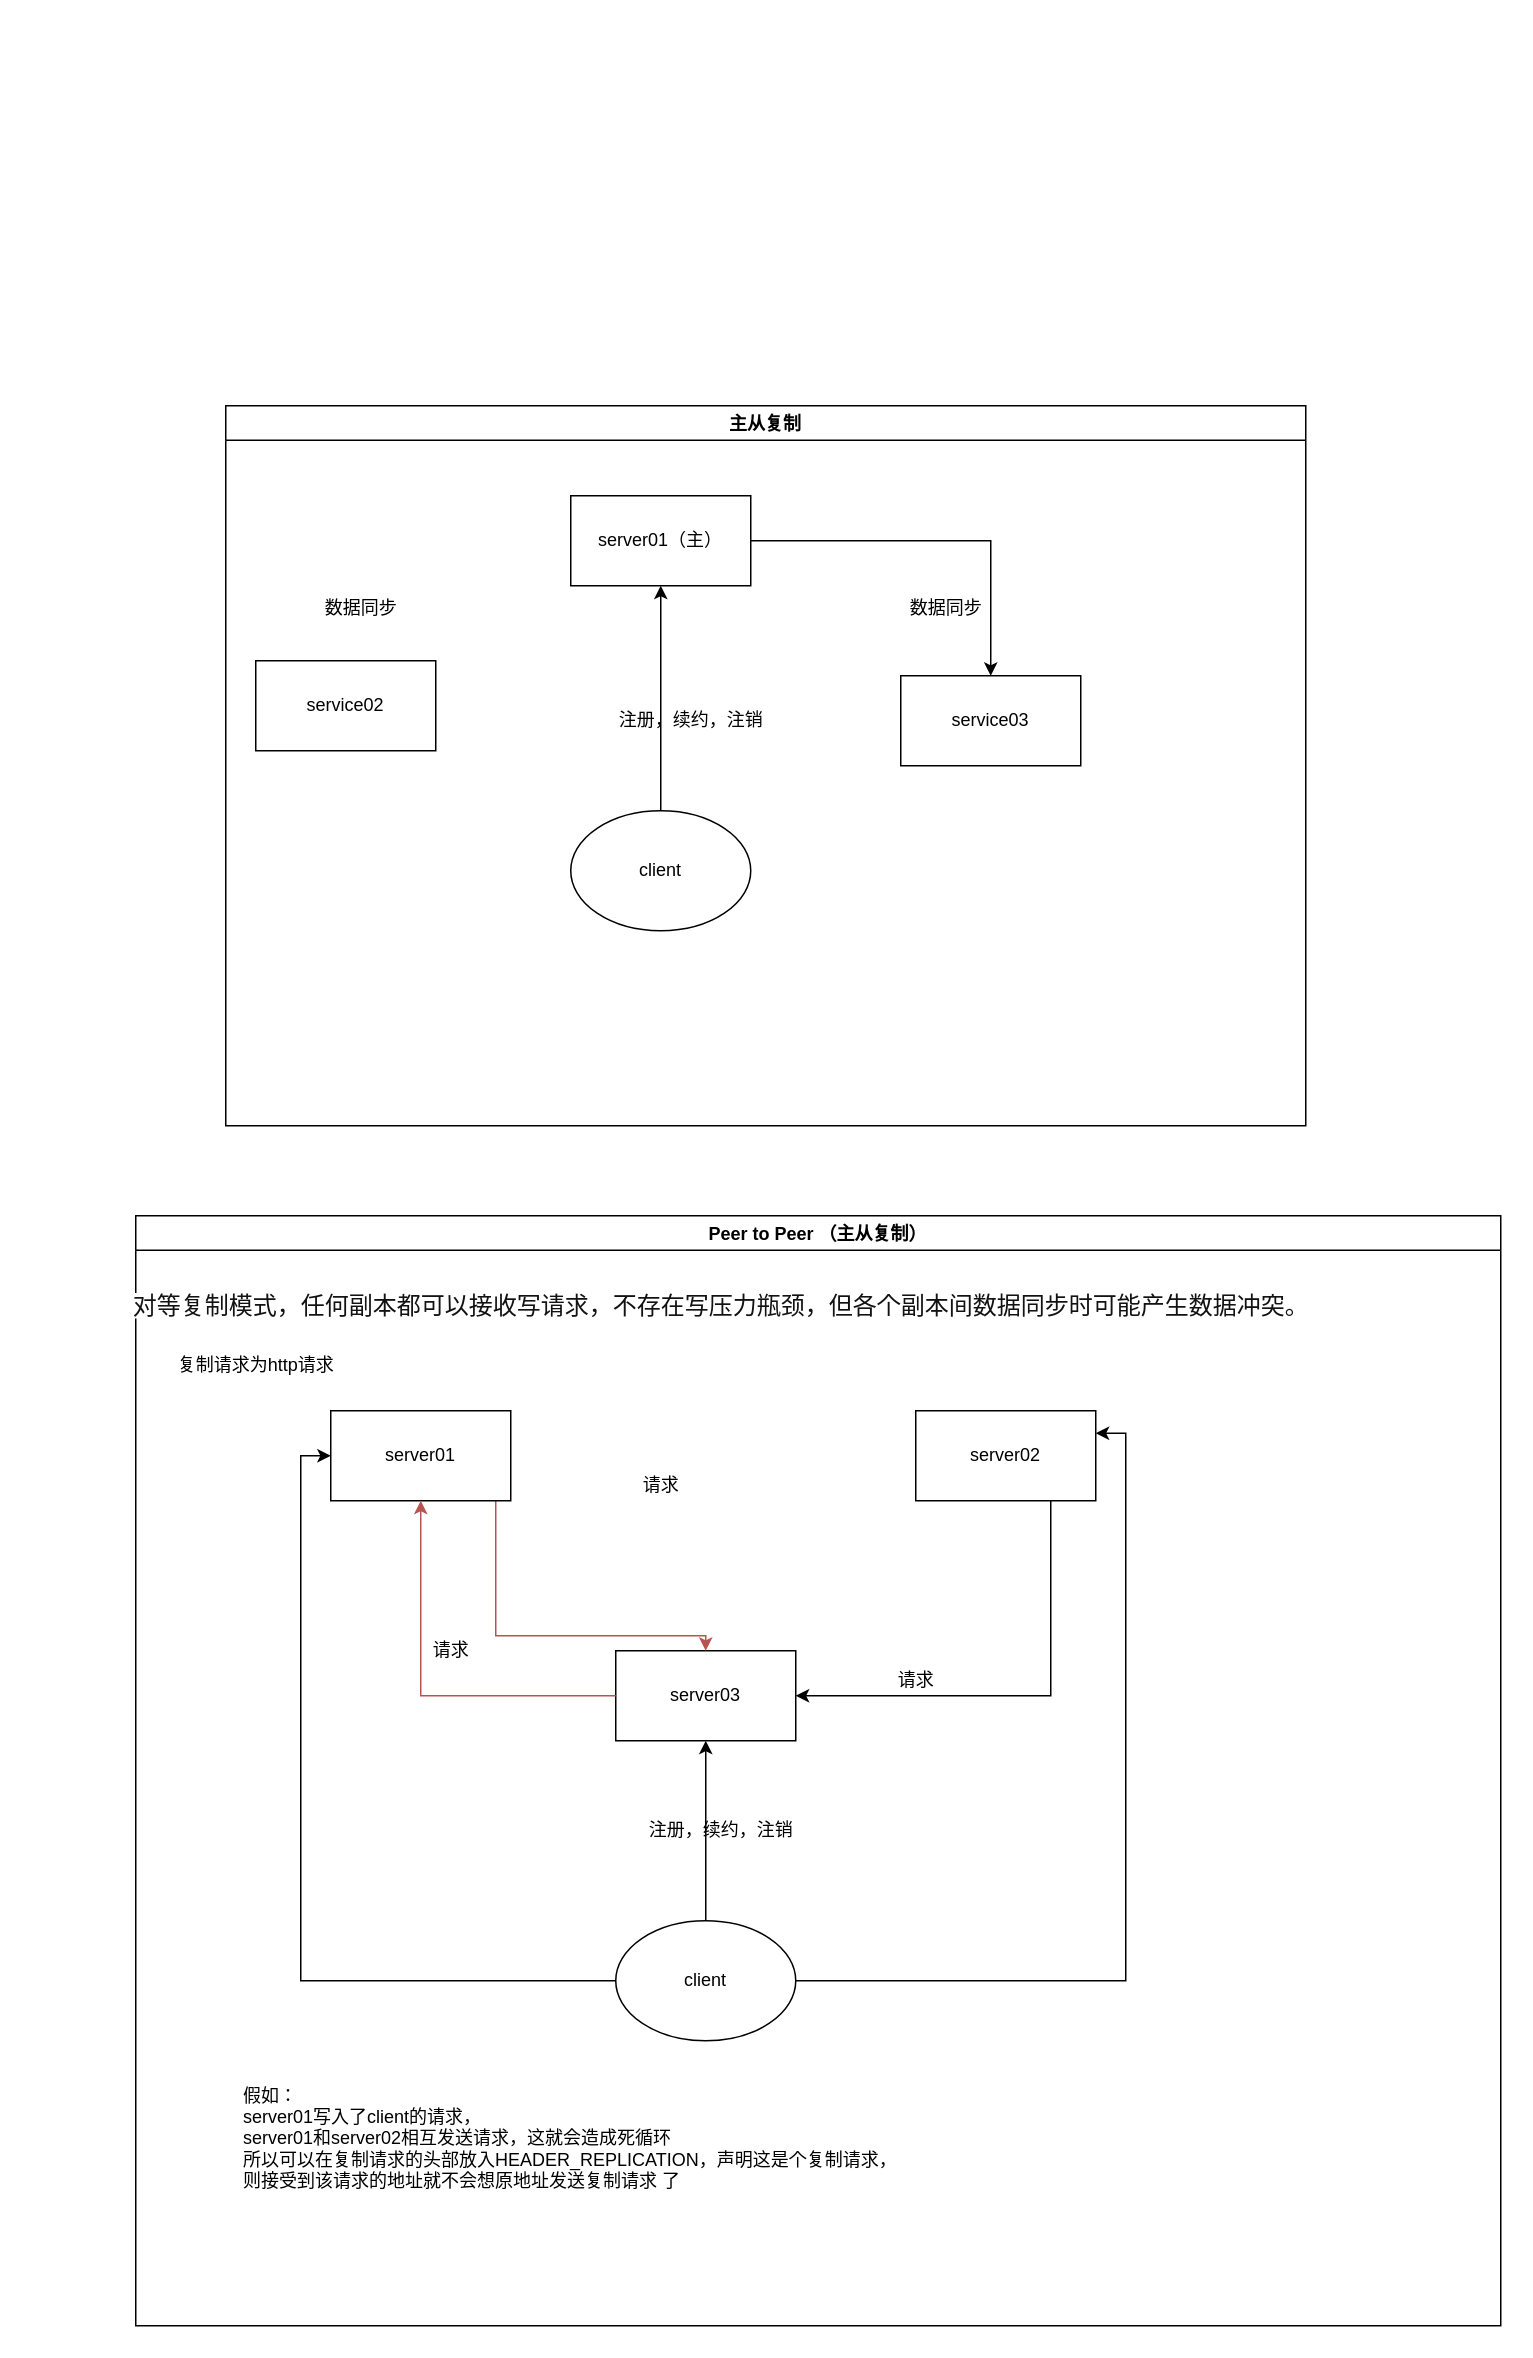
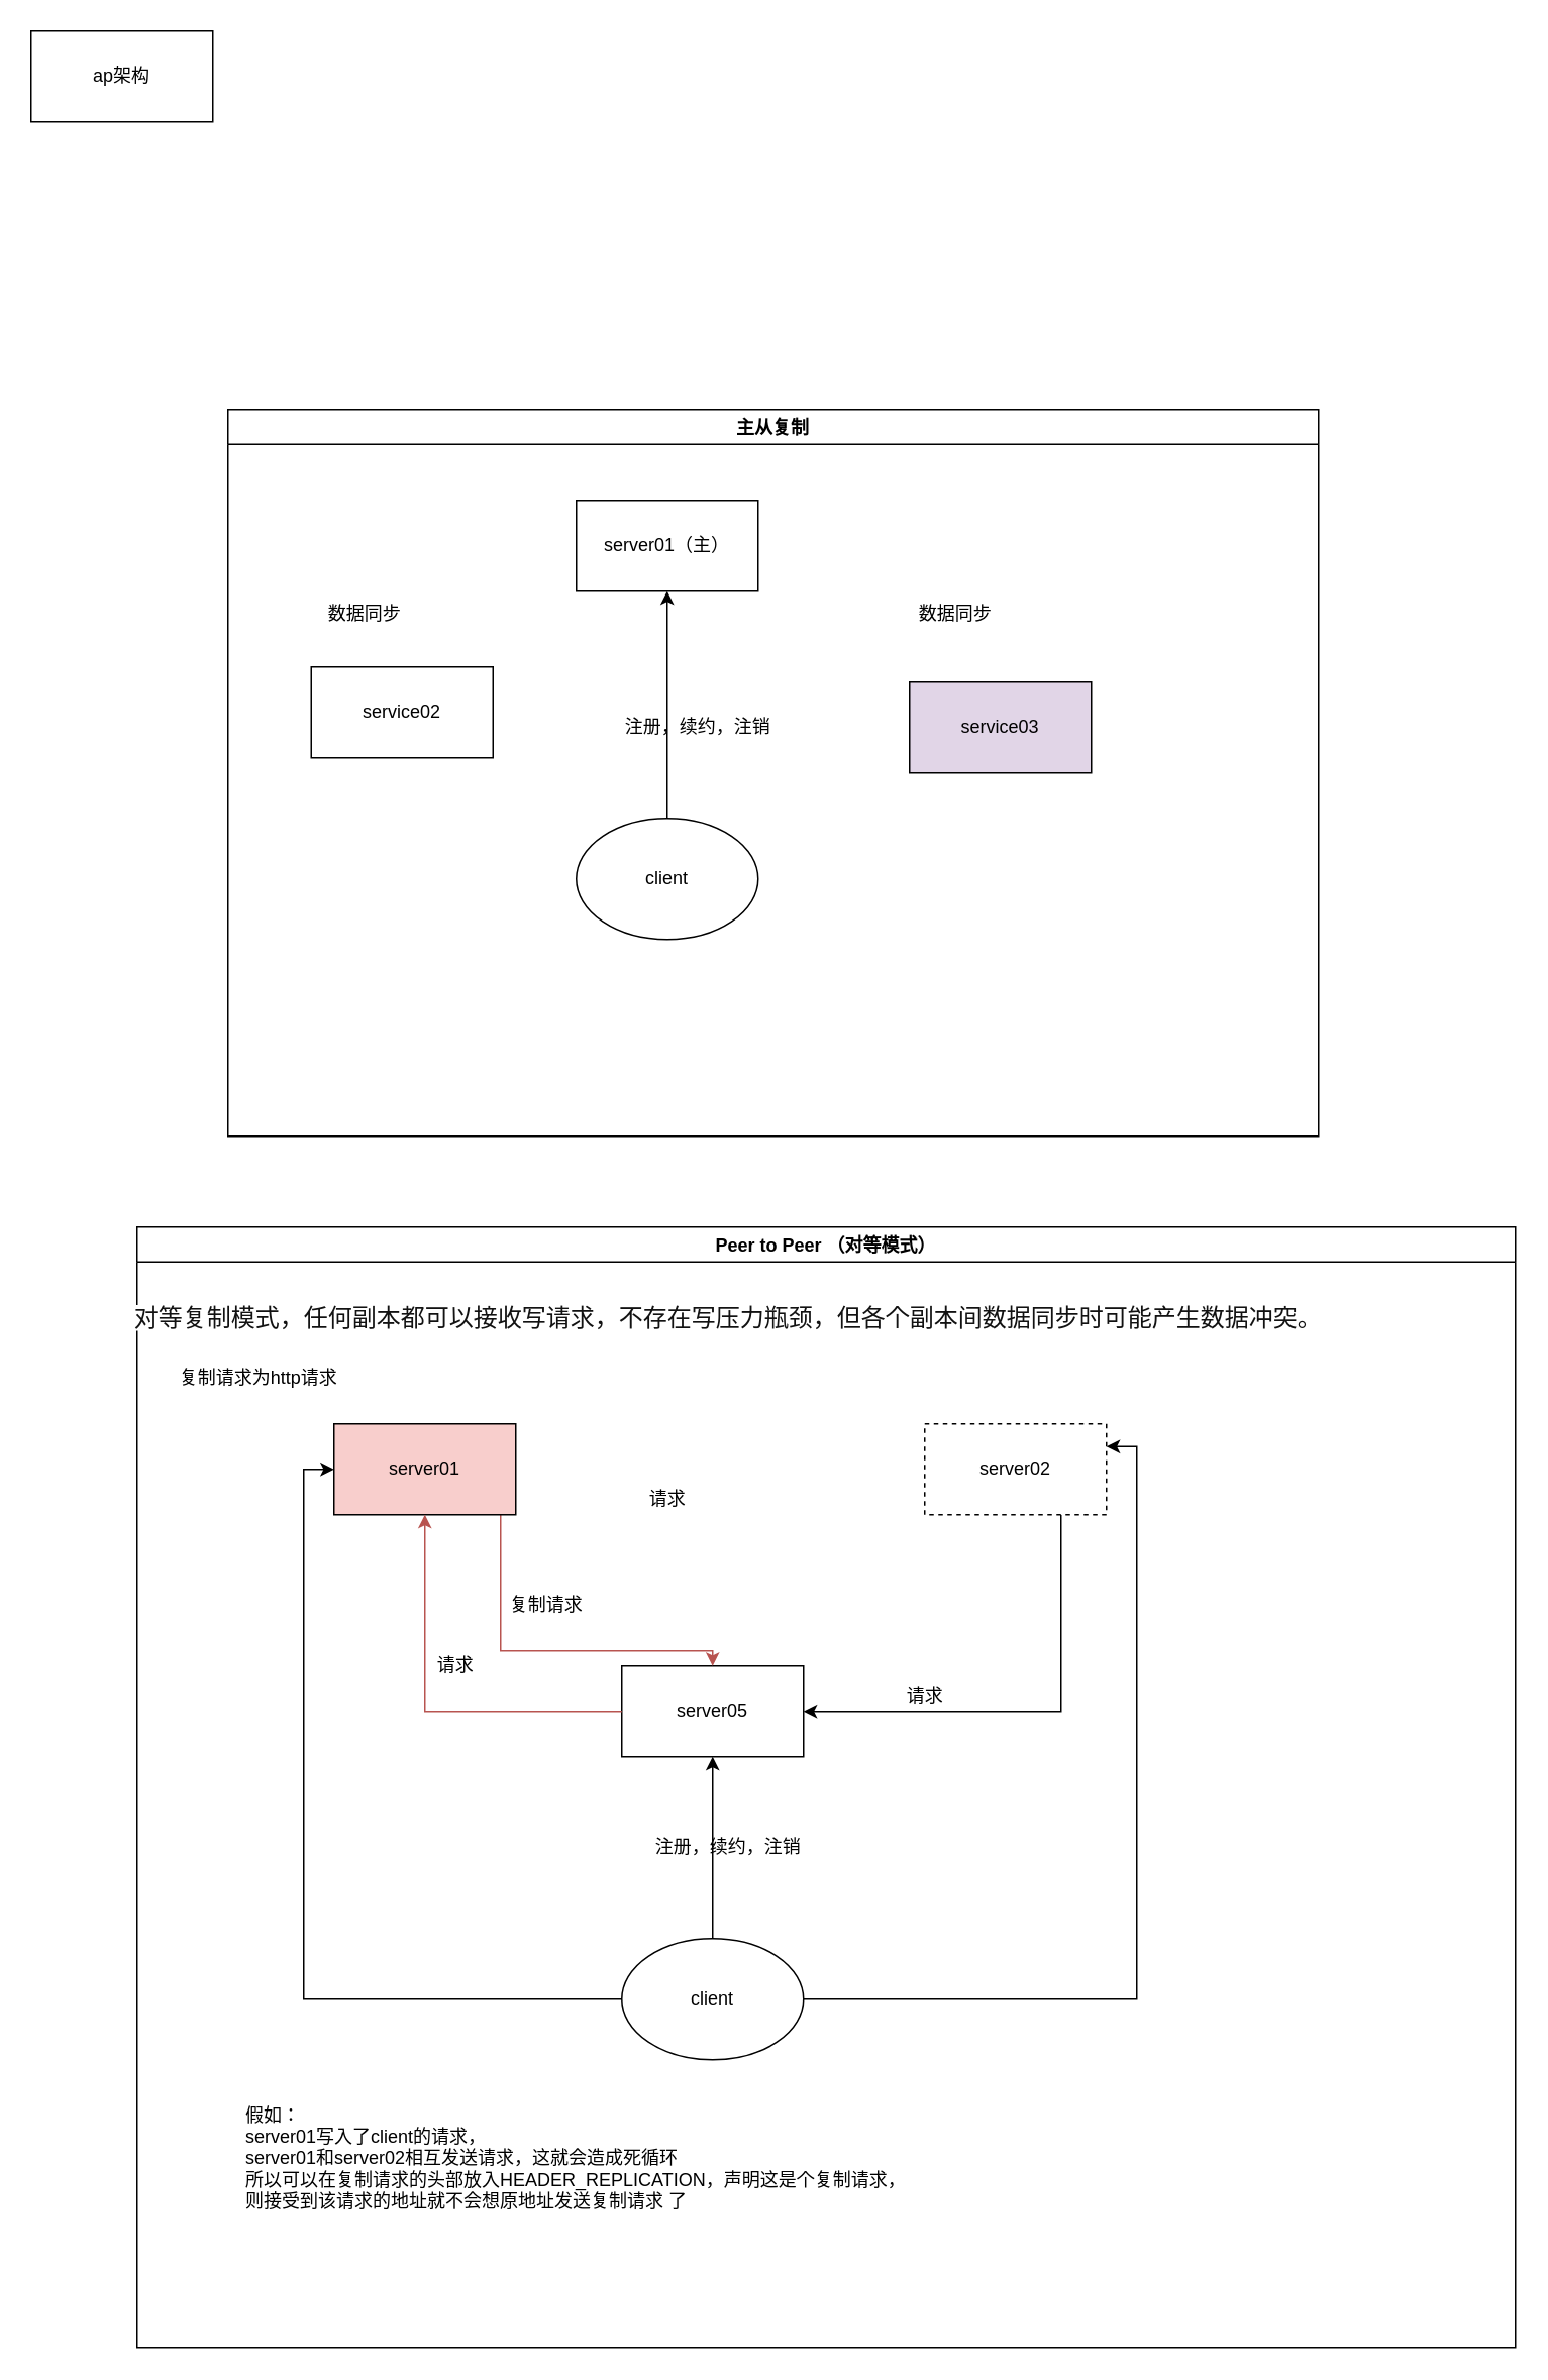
  <mxCell id="0" />
  <mxCell id="1" parent="0" />
  <mxCell id="2" value="主从复制" style="swimlane;" vertex="1" parent="1"><mxGeometry x="150" y="270" width="720" height="480" as="geometry" /></mxCell>
- <mxCell id="3" style="edgeStyle=orthogonalEdgeStyle;rounded=0;orthogonalLoop=1;jettySize=auto;html=1;" edge="1" parent="2" source="4" target="6"><mxGeometry relative="1" as="geometry" /></mxCell>
  <mxCell id="4" value="server01（主）" style="rounded=0;whiteSpace=wrap;html=1;" vertex="1" parent="2"><mxGeometry x="230" y="60" width="120" height="60" as="geometry" /></mxCell>
- <mxCell id="5" value="service02" style="rounded=0;whiteSpace=wrap;html=1;" vertex="1" parent="2"><mxGeometry x="20" y="170" width="120" height="60" as="geometry" /></mxCell>
- <mxCell id="6" value="service03" style="rounded=0;whiteSpace=wrap;html=1;" vertex="1" parent="2"><mxGeometry x="450" y="180" width="120" height="60" as="geometry" /></mxCell>
+ <mxCell id="5" value="service02" style="rounded=0;whiteSpace=wrap;html=1;" vertex="1" parent="2"><mxGeometry x="55" y="170" width="120" height="60" as="geometry" /></mxCell>
+ <mxCell id="6" value="service03" style="rounded=0;whiteSpace=wrap;html=1;fillColor=#e1d5e7;" vertex="1" parent="2"><mxGeometry x="450" y="180" width="120" height="60" as="geometry" /></mxCell>
  <mxCell id="7" value="数据同步" style="text;html=1;align=center;verticalAlign=middle;resizable=0;points=[];autosize=1;" vertex="1" parent="2"><mxGeometry x="450" y="125" width="60" height="20" as="geometry" /></mxCell>
  <mxCell id="8" value="数据同步" style="text;html=1;align=center;verticalAlign=middle;resizable=0;points=[];autosize=1;" vertex="1" parent="2"><mxGeometry x="60" y="125" width="60" height="20" as="geometry" /></mxCell>
  <mxCell id="9" style="edgeStyle=orthogonalEdgeStyle;rounded=0;orthogonalLoop=1;jettySize=auto;html=1;" edge="1" parent="2" source="10" target="4"><mxGeometry relative="1" as="geometry" /></mxCell>
  <mxCell id="10" value="client" style="ellipse;whiteSpace=wrap;html=1;" vertex="1" parent="2"><mxGeometry x="230" y="270" width="120" height="80" as="geometry" /></mxCell>
+ <mxCell id="11" value="ap架构" style="whiteSpace=wrap;html=1;" vertex="1" parent="1"><mxGeometry x="20" y="20" width="120" height="60" as="geometry" /></mxCell>
  <mxCell id="12" value="注册，续约，注销" style="text;html=1;align=center;verticalAlign=middle;resizable=0;points=[];autosize=1;" vertex="1" parent="1"><mxGeometry x="405" y="470" width="110" height="20" as="geometry" /></mxCell>
- <mxCell id="13" value="Peer to Peer （主从复制）" style="swimlane;" vertex="1" parent="1"><mxGeometry x="90" y="810" width="910" height="740" as="geometry" /></mxCell>
+ <mxCell id="13" value="Peer to Peer （对等模式）" style="swimlane;" vertex="1" parent="1"><mxGeometry x="90" y="810" width="910" height="740" as="geometry" /></mxCell>
  <mxCell id="14" value="&lt;span style=&quot;color: rgb(18 , 18 , 18) ; font-family: , &amp;#34;blinkmacsystemfont&amp;#34; , &amp;#34;helvetica neue&amp;#34; , &amp;#34;pingfang sc&amp;#34; , &amp;#34;microsoft yahei&amp;#34; , &amp;#34;source han sans sc&amp;#34; , &amp;#34;noto sans cjk sc&amp;#34; , &amp;#34;wenquanyi micro hei&amp;#34; , sans-serif ; font-size: medium ; background-color: rgb(255 , 255 , 255)&quot;&gt;对等复制模式，任何副本都可以接收写请求，不存在写压力瓶颈，但各个副本间数据同步时可能产生数据冲突。&lt;/span&gt;" style="text;html=1;align=center;verticalAlign=middle;resizable=0;points=[];autosize=1;" vertex="1" parent="13"><mxGeometry x="-10" y="50" width="800" height="20" as="geometry" /></mxCell>
- <mxCell id="15" value="&lt;span&gt;server03&lt;/span&gt;" style="rounded=0;whiteSpace=wrap;html=1;" vertex="1" parent="13"><mxGeometry x="320" y="290" width="120" height="60" as="geometry" /></mxCell>
+ <mxCell id="15" value="&lt;span&gt;server05&lt;/span&gt;" style="rounded=0;whiteSpace=wrap;html=1;" vertex="1" parent="13"><mxGeometry x="320" y="290" width="120" height="60" as="geometry" /></mxCell>
  <mxCell id="16" style="edgeStyle=orthogonalEdgeStyle;rounded=0;orthogonalLoop=1;jettySize=auto;html=1;fillColor=#f8cecc;strokeColor=#b85450;" edge="1" parent="13" source="17" target="15"><mxGeometry relative="1" as="geometry"><Array as="points"><mxPoint x="240" y="280" /><mxPoint x="380" y="280" /></Array></mxGeometry></mxCell>
- <mxCell id="17" value="server01" style="rounded=0;whiteSpace=wrap;html=1;" vertex="1" parent="13"><mxGeometry x="130" y="130" width="120" height="60" as="geometry" /></mxCell>
+ <mxCell id="17" value="server01" style="rounded=0;whiteSpace=wrap;html=1;fillColor=#f8cecc;" vertex="1" parent="13"><mxGeometry x="130" y="130" width="120" height="60" as="geometry" /></mxCell>
  <mxCell id="18" style="edgeStyle=orthogonalEdgeStyle;rounded=0;orthogonalLoop=1;jettySize=auto;html=1;entryX=1;entryY=0.5;entryDx=0;entryDy=0;" edge="1" parent="13" source="19" target="15"><mxGeometry relative="1" as="geometry"><Array as="points"><mxPoint x="610" y="320" /></Array></mxGeometry></mxCell>
- <mxCell id="19" value="&lt;span&gt;server02&lt;/span&gt;" style="rounded=0;whiteSpace=wrap;html=1;" vertex="1" parent="13"><mxGeometry x="520" y="130" width="120" height="60" as="geometry" /></mxCell>
+ <mxCell id="19" value="&lt;span&gt;server02&lt;/span&gt;" style="rounded=0;whiteSpace=wrap;html=1;dashed=1;" vertex="1" parent="13"><mxGeometry x="520" y="130" width="120" height="60" as="geometry" /></mxCell>
  <mxCell id="20" value="请求" style="text;html=1;align=center;verticalAlign=middle;resizable=0;points=[];autosize=1;" vertex="1" parent="13"><mxGeometry x="330" y="170" width="40" height="20" as="geometry" /></mxCell>
  <mxCell id="21" value="请求" style="text;html=1;align=center;verticalAlign=middle;resizable=0;points=[];autosize=1;" vertex="1" parent="13"><mxGeometry x="500" y="300" width="40" height="20" as="geometry" /></mxCell>
  <mxCell id="22" style="edgeStyle=orthogonalEdgeStyle;rounded=0;orthogonalLoop=1;jettySize=auto;html=1;entryX=0.5;entryY=1;entryDx=0;entryDy=0;" edge="1" parent="13" source="25" target="15"><mxGeometry relative="1" as="geometry" /></mxCell>
  <mxCell id="23" style="edgeStyle=orthogonalEdgeStyle;rounded=0;orthogonalLoop=1;jettySize=auto;html=1;entryX=0;entryY=0.5;entryDx=0;entryDy=0;" edge="1" parent="13" source="25" target="17"><mxGeometry relative="1" as="geometry" /></mxCell>
  <mxCell id="24" style="edgeStyle=orthogonalEdgeStyle;rounded=0;orthogonalLoop=1;jettySize=auto;html=1;entryX=1;entryY=0.25;entryDx=0;entryDy=0;" edge="1" parent="13" source="25" target="19"><mxGeometry relative="1" as="geometry" /></mxCell>
  <mxCell id="25" value="client" style="ellipse;whiteSpace=wrap;html=1;" vertex="1" parent="13"><mxGeometry x="320" y="470" width="120" height="80" as="geometry" /></mxCell>
  <mxCell id="26" value="注册，续约，注销" style="text;html=1;align=center;verticalAlign=middle;resizable=0;points=[];autosize=1;" vertex="1" parent="13"><mxGeometry x="335" y="400" width="110" height="20" as="geometry" /></mxCell>
  <mxCell id="27" value="复制请求为http请求" style="text;html=1;align=center;verticalAlign=middle;resizable=0;points=[];autosize=1;" vertex="1" parent="13"><mxGeometry x="20" y="90" width="120" height="20" as="geometry" /></mxCell>
+ <mxCell id="28" value="复制请求" style="text;html=1;align=center;verticalAlign=middle;resizable=0;points=[];autosize=1;" vertex="1" parent="13"><mxGeometry x="240" y="240" width="60" height="20" as="geometry" /></mxCell>
  <mxCell id="29" value="假如：&lt;br&gt;server01写入了client的请求，&lt;br&gt;server01和server02相互发送请求，这就会造成死循环&lt;br&gt;所以可以在复制请求的头部放入HEADER_REPLICATION，声明这是个复制请求，&lt;br&gt;则接受到该请求的地址就不会想原地址发送复制请求 了" style="text;html=1;align=left;verticalAlign=middle;resizable=0;points=[];autosize=1;" vertex="1" parent="13"><mxGeometry x="70" y="580" width="450" height="70" as="geometry" /></mxCell>
  <mxCell id="30" style="edgeStyle=orthogonalEdgeStyle;rounded=0;orthogonalLoop=1;jettySize=auto;html=1;fillColor=#f8cecc;strokeColor=#b85450;fontFamily=Helvetica;horizontal=1;" edge="1" parent="13" source="15" target="17"><mxGeometry relative="1" as="geometry" /></mxCell>
  <mxCell id="31" value="请求" style="text;html=1;align=center;verticalAlign=middle;resizable=0;points=[];autosize=1;" vertex="1" parent="1"><mxGeometry x="280" y="1090" width="40" height="20" as="geometry" /></mxCell>
